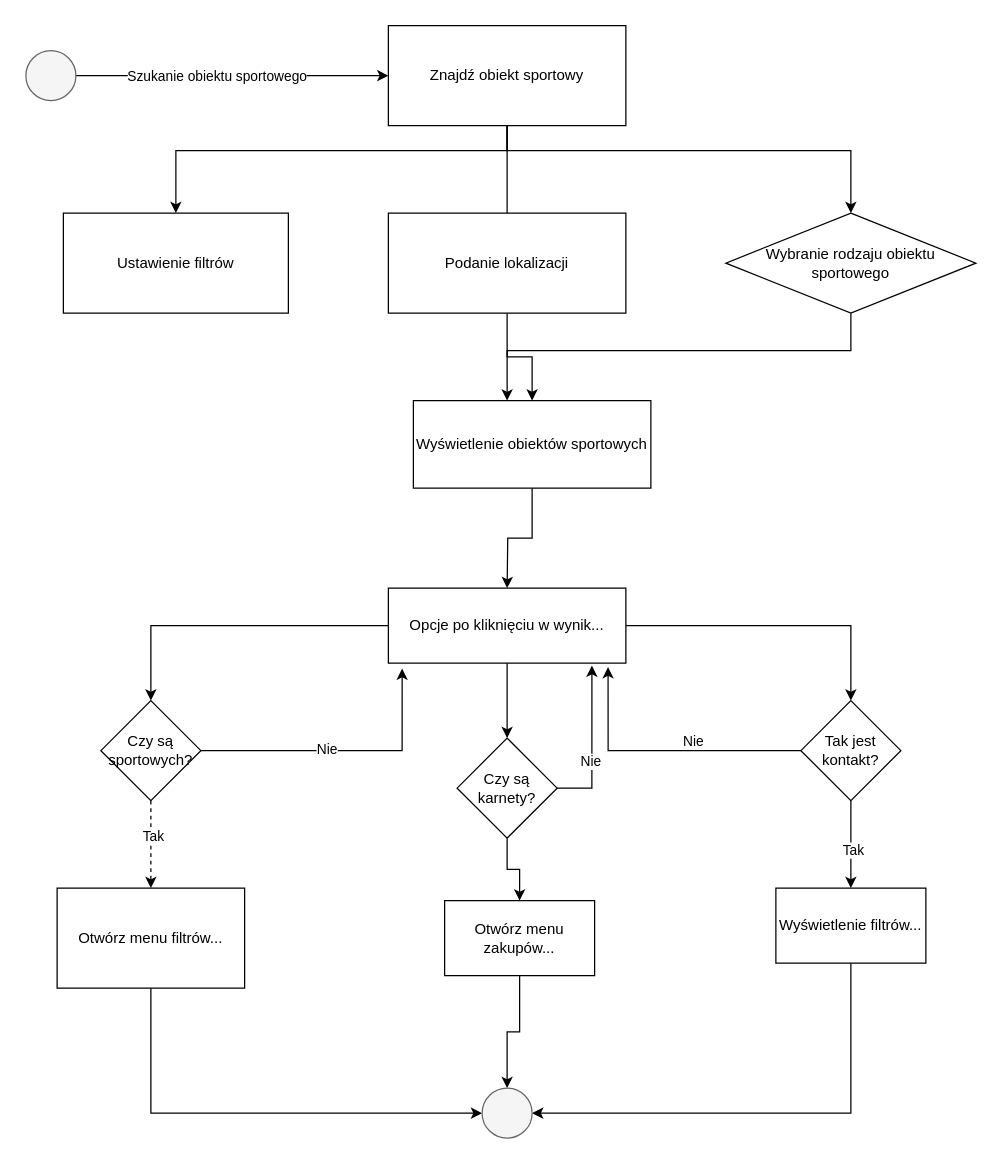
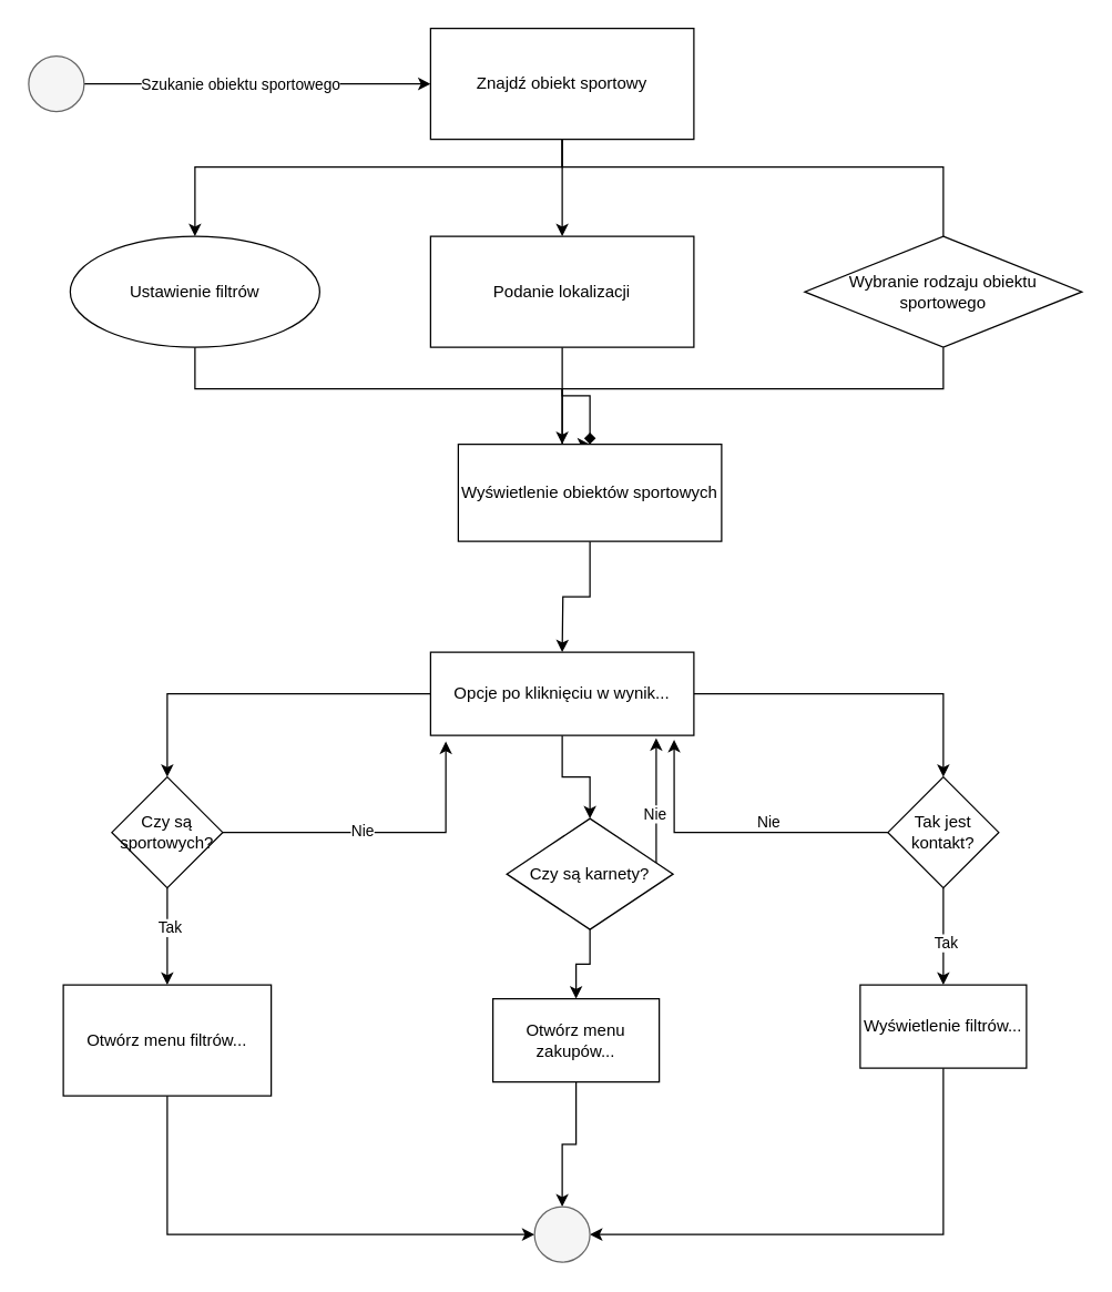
  <mxCell id="0" />
  <mxCell id="1" parent="0" />
- <mxCell id="2" value="" style="edgeStyle=orthogonalEdgeStyle;rounded=0;orthogonalLoop=1;jettySize=auto;html=1;endArrow=none;" edge="1" parent="1" source="5" target="10"><mxGeometry relative="1" as="geometry" /></mxCell>
+ <mxCell id="2" value="" style="edgeStyle=orthogonalEdgeStyle;rounded=0;orthogonalLoop=1;jettySize=auto;html=1;" edge="1" parent="1" source="5" target="10"><mxGeometry relative="1" as="geometry" /></mxCell>
  <mxCell id="3" style="edgeStyle=orthogonalEdgeStyle;rounded=0;orthogonalLoop=1;jettySize=auto;html=1;entryX=0.5;entryY=0;entryDx=0;entryDy=0;" edge="1" parent="1" source="5" target="12"><mxGeometry relative="1" as="geometry"><Array as="points"><mxPoint x="405" y="120" /><mxPoint x="140" y="120" /></Array></mxGeometry></mxCell>
- <mxCell id="4" style="edgeStyle=orthogonalEdgeStyle;rounded=0;orthogonalLoop=1;jettySize=auto;html=1;entryX=0.5;entryY=0;entryDx=0;entryDy=0;" edge="1" parent="1" source="5" target="14"><mxGeometry relative="1" as="geometry"><Array as="points"><mxPoint x="405" y="120" /><mxPoint x="680" y="120" /></Array></mxGeometry></mxCell>
+ <mxCell id="4" style="edgeStyle=orthogonalEdgeStyle;rounded=0;orthogonalLoop=1;jettySize=auto;html=1;entryX=0.5;entryY=0;entryDx=0;entryDy=0;endArrow=none;" edge="1" parent="1" source="5" target="14"><mxGeometry relative="1" as="geometry"><Array as="points"><mxPoint x="405" y="120" /><mxPoint x="680" y="120" /></Array></mxGeometry></mxCell>
  <mxCell id="5" value="Znajdź obiekt sportowy" style="rounded=0;whiteSpace=wrap;html=1;" vertex="1" parent="1"><mxGeometry x="310" y="20" width="190" height="80" as="geometry" /></mxCell>
  <mxCell id="6" style="edgeStyle=orthogonalEdgeStyle;rounded=0;orthogonalLoop=1;jettySize=auto;html=1;" edge="1" parent="1" source="8" target="5"><mxGeometry relative="1" as="geometry" /></mxCell>
  <mxCell id="7" value="Szukanie obiektu sportowego" style="edgeLabel;html=1;align=center;verticalAlign=middle;resizable=0;points=[];" vertex="1" connectable="0" parent="6"><mxGeometry x="-0.104" relative="1" as="geometry"><mxPoint as="offset" /></mxGeometry></mxCell>
  <mxCell id="8" value="" style="ellipse;whiteSpace=wrap;html=1;aspect=fixed;fillColor=#f5f5f5;fontColor=#333333;strokeColor=#666666;" vertex="1" parent="1"><mxGeometry x="20" y="40" width="40" height="40" as="geometry" /></mxCell>
- <mxCell id="9" style="edgeStyle=orthogonalEdgeStyle;rounded=0;orthogonalLoop=1;jettySize=auto;html=1;" edge="1" parent="1" source="10" target="16"><mxGeometry relative="1" as="geometry" /></mxCell>
+ <mxCell id="9" style="edgeStyle=orthogonalEdgeStyle;rounded=0;orthogonalLoop=1;jettySize=auto;html=1;endArrow=diamond;" edge="1" parent="1" source="10" target="16"><mxGeometry relative="1" as="geometry" /></mxCell>
  <mxCell id="10" value="Podanie lokalizacji" style="rounded=0;whiteSpace=wrap;html=1;" vertex="1" parent="1"><mxGeometry x="310" y="170" width="190" height="80" as="geometry" /></mxCell>
- <mxCell id="12" value="Ustawienie filtrów" style="rounded=0;whiteSpace=wrap;html=1;" vertex="1" parent="1"><mxGeometry x="50" y="170" width="180" height="80" as="geometry" /></mxCell>
+ <mxCell id="11" style="edgeStyle=orthogonalEdgeStyle;rounded=0;orthogonalLoop=1;jettySize=auto;html=1;entryX=0.5;entryY=0;entryDx=0;entryDy=0;" edge="1" parent="1" source="12" target="16"><mxGeometry relative="1" as="geometry"><Array as="points"><mxPoint x="140" y="280" /><mxPoint x="405" y="280" /></Array></mxGeometry></mxCell>
+ <mxCell id="12" value="Ustawienie filtrów" style="ellipse;whiteSpace=wrap;html=1;" vertex="1" parent="1"><mxGeometry x="50" y="170" width="180" height="80" as="geometry" /></mxCell>
  <mxCell id="13" style="edgeStyle=orthogonalEdgeStyle;rounded=0;orthogonalLoop=1;jettySize=auto;html=1;" edge="1" parent="1" source="14" target="16"><mxGeometry relative="1" as="geometry"><Array as="points"><mxPoint x="680" y="280" /><mxPoint x="405" y="280" /></Array></mxGeometry></mxCell>
  <mxCell id="14" value="Wybranie rodzaju obiektu sportowego" style="rhombus;whiteSpace=wrap;html=1;" vertex="1" parent="1"><mxGeometry x="580" y="170" width="200" height="80" as="geometry" /></mxCell>
  <mxCell id="15" style="edgeStyle=orthogonalEdgeStyle;rounded=0;orthogonalLoop=1;jettySize=auto;html=1;" edge="1" parent="1" source="16"><mxGeometry relative="1" as="geometry"><mxPoint x="405" y="470" as="targetPoint" /></mxGeometry></mxCell>
  <mxCell id="16" value="Wyświetlenie obiektów sportowych" style="rounded=0;whiteSpace=wrap;html=1;" vertex="1" parent="1"><mxGeometry x="330" y="320" width="190" height="70" as="geometry" /></mxCell>
  <mxCell id="17" style="edgeStyle=orthogonalEdgeStyle;rounded=0;orthogonalLoop=1;jettySize=auto;html=1;entryX=0.5;entryY=0;entryDx=0;entryDy=0;" edge="1" parent="1" source="20" target="25"><mxGeometry relative="1" as="geometry" /></mxCell>
  <mxCell id="18" value="" style="edgeStyle=orthogonalEdgeStyle;rounded=0;orthogonalLoop=1;jettySize=auto;html=1;" edge="1" parent="1" source="20" target="27"><mxGeometry relative="1" as="geometry" /></mxCell>
  <mxCell id="19" style="edgeStyle=orthogonalEdgeStyle;rounded=0;orthogonalLoop=1;jettySize=auto;html=1;entryX=0.5;entryY=0;entryDx=0;entryDy=0;" edge="1" parent="1" source="20" target="30"><mxGeometry relative="1" as="geometry" /></mxCell>
  <mxCell id="20" value="Opcje po kliknięciu w wynik..." style="rounded=0;whiteSpace=wrap;html=1;" vertex="1" parent="1"><mxGeometry x="310" y="470" width="190" height="60" as="geometry" /></mxCell>
  <mxCell id="21" style="edgeStyle=orthogonalEdgeStyle;rounded=0;orthogonalLoop=1;jettySize=auto;html=1;entryX=0;entryY=0.5;entryDx=0;entryDy=0;" edge="1" parent="1" source="22" target="41"><mxGeometry relative="1" as="geometry"><Array as="points"><mxPoint x="120" y="890" /></Array></mxGeometry></mxCell>
  <mxCell id="22" value="&lt;div&gt;Otwórz menu filtrów...&lt;/div&gt;" style="rounded=0;whiteSpace=wrap;html=1;" vertex="1" parent="1"><mxGeometry x="45" y="710" width="150" height="80" as="geometry" /></mxCell>
- <mxCell id="23" style="edgeStyle=orthogonalEdgeStyle;rounded=0;orthogonalLoop=1;jettySize=auto;html=1;dashed=1;" edge="1" parent="1" source="25" target="22"><mxGeometry relative="1" as="geometry" /></mxCell>
+ <mxCell id="23" style="edgeStyle=orthogonalEdgeStyle;rounded=0;orthogonalLoop=1;jettySize=auto;html=1;" edge="1" parent="1" source="25" target="22"><mxGeometry relative="1" as="geometry" /></mxCell>
  <mxCell id="24" value="Tak" style="edgeLabel;html=1;align=center;verticalAlign=middle;resizable=0;points=[];" vertex="1" connectable="0" parent="23"><mxGeometry x="-0.187" y="1" relative="1" as="geometry"><mxPoint as="offset" /></mxGeometry></mxCell>
  <mxCell id="25" value="Czy są sportowych?" style="rhombus;whiteSpace=wrap;html=1;" vertex="1" parent="1"><mxGeometry x="80" y="560" width="80" height="80" as="geometry" /></mxCell>
  <mxCell id="26" value="" style="edgeStyle=orthogonalEdgeStyle;rounded=0;orthogonalLoop=1;jettySize=auto;html=1;" edge="1" parent="1" source="27" target="34"><mxGeometry relative="1" as="geometry" /></mxCell>
- <mxCell id="27" value="Czy są karnety?" style="rhombus;whiteSpace=wrap;html=1;" vertex="1" parent="1"><mxGeometry x="365" y="590" width="80" height="80" as="geometry" /></mxCell>
+ <mxCell id="27" value="Czy są karnety?" style="rhombus;whiteSpace=wrap;html=1;" vertex="1" parent="1"><mxGeometry x="365" y="590" width="120" height="80" as="geometry" /></mxCell>
  <mxCell id="28" style="edgeStyle=orthogonalEdgeStyle;rounded=0;orthogonalLoop=1;jettySize=auto;html=1;entryX=0.5;entryY=0;entryDx=0;entryDy=0;" edge="1" parent="1" source="30" target="36"><mxGeometry relative="1" as="geometry" /></mxCell>
  <mxCell id="29" value="Tak" style="edgeLabel;html=1;align=center;verticalAlign=middle;resizable=0;points=[];" vertex="1" connectable="0" parent="28"><mxGeometry x="0.116" y="1" relative="1" as="geometry"><mxPoint as="offset" /></mxGeometry></mxCell>
  <mxCell id="30" value="Tak jest kontakt?" style="rhombus;whiteSpace=wrap;html=1;" vertex="1" parent="1"><mxGeometry x="640" y="560" width="80" height="80" as="geometry" /></mxCell>
  <mxCell id="31" style="edgeStyle=orthogonalEdgeStyle;rounded=0;orthogonalLoop=1;jettySize=auto;html=1;entryX=0.058;entryY=1.073;entryDx=0;entryDy=0;entryPerimeter=0;" edge="1" parent="1" source="25" target="20"><mxGeometry relative="1" as="geometry" /></mxCell>
  <mxCell id="32" value="Nie" style="edgeLabel;html=1;align=center;verticalAlign=middle;resizable=0;points=[];" vertex="1" connectable="0" parent="31"><mxGeometry x="-0.119" y="2" relative="1" as="geometry"><mxPoint as="offset" /></mxGeometry></mxCell>
  <mxCell id="33" style="edgeStyle=orthogonalEdgeStyle;rounded=0;orthogonalLoop=1;jettySize=auto;html=1;entryX=0.5;entryY=0;entryDx=0;entryDy=0;" edge="1" parent="1" source="34" target="41"><mxGeometry relative="1" as="geometry" /></mxCell>
  <mxCell id="34" value="Otwórz menu zakupów..." style="rounded=0;whiteSpace=wrap;html=1;" vertex="1" parent="1"><mxGeometry x="355" y="720" width="120" height="60" as="geometry" /></mxCell>
  <mxCell id="35" style="edgeStyle=orthogonalEdgeStyle;rounded=0;orthogonalLoop=1;jettySize=auto;html=1;entryX=1;entryY=0.5;entryDx=0;entryDy=0;" edge="1" parent="1" source="36" target="41"><mxGeometry relative="1" as="geometry"><Array as="points"><mxPoint x="680" y="890" /></Array></mxGeometry></mxCell>
  <mxCell id="36" value="Wyświetlenie filtrów..." style="rounded=0;whiteSpace=wrap;html=1;" vertex="1" parent="1"><mxGeometry x="620" y="710" width="120" height="60" as="geometry" /></mxCell>
  <mxCell id="37" style="edgeStyle=orthogonalEdgeStyle;rounded=0;orthogonalLoop=1;jettySize=auto;html=1;entryX=0.925;entryY=1.053;entryDx=0;entryDy=0;entryPerimeter=0;" edge="1" parent="1" source="30" target="20"><mxGeometry relative="1" as="geometry" /></mxCell>
  <mxCell id="38" value="Nie" style="edgeLabel;html=1;align=center;verticalAlign=middle;resizable=0;points=[];" vertex="1" connectable="0" parent="37"><mxGeometry x="-0.21" y="-8" relative="1" as="geometry"><mxPoint as="offset" /></mxGeometry></mxCell>
  <mxCell id="39" style="edgeStyle=orthogonalEdgeStyle;rounded=0;orthogonalLoop=1;jettySize=auto;html=1;entryX=0.857;entryY=1.033;entryDx=0;entryDy=0;entryPerimeter=0;" edge="1" parent="1" source="27" target="20"><mxGeometry relative="1" as="geometry"><Array as="points"><mxPoint x="473" y="630" /></Array></mxGeometry></mxCell>
  <mxCell id="40" value="Nie" style="edgeLabel;html=1;align=center;verticalAlign=middle;resizable=0;points=[];" vertex="1" connectable="0" parent="39"><mxGeometry x="-0.216" y="1" relative="1" as="geometry"><mxPoint as="offset" /></mxGeometry></mxCell>
  <mxCell id="41" value="" style="ellipse;whiteSpace=wrap;html=1;aspect=fixed;fillColor=#f5f5f5;fontColor=#333333;strokeColor=#666666;" vertex="1" parent="1"><mxGeometry x="385" y="870" width="40" height="40" as="geometry" /></mxCell>
